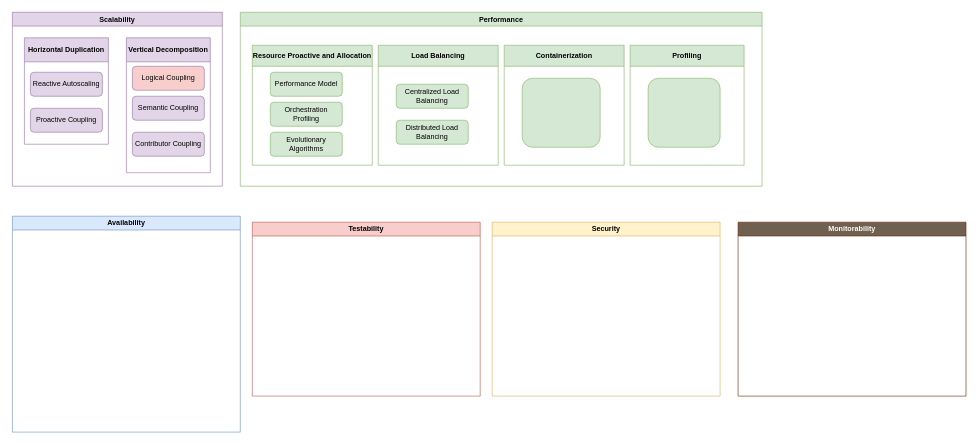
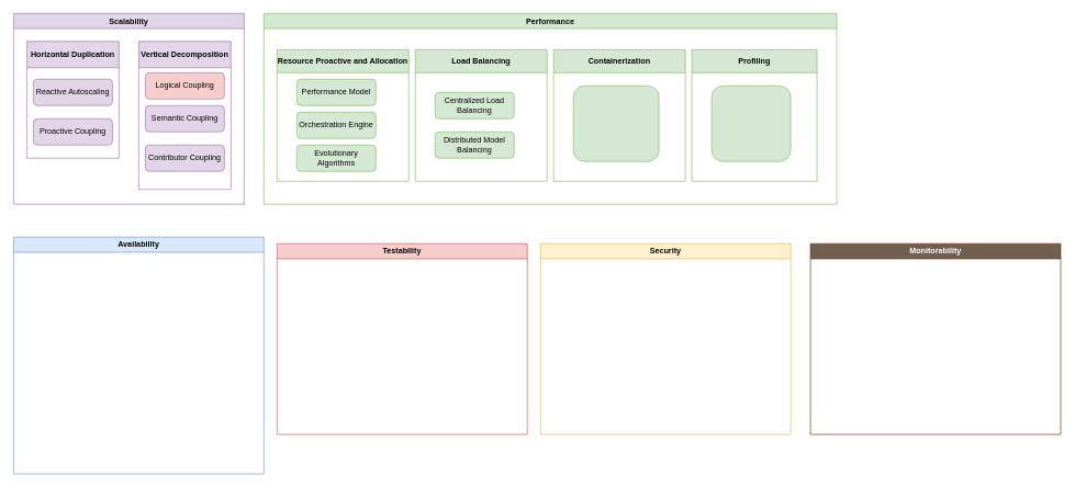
  <mxCell id="0" />
  <mxCell id="1" parent="0" />
  <mxCell id="2" value="&lt;div&gt;Scalability&lt;/div&gt;" style="swimlane;whiteSpace=wrap;html=1;fillColor=#e1d5e7;strokeColor=#9673a6;" vertex="1" parent="1"><mxGeometry x="20" y="20" width="350" height="290" as="geometry" /></mxCell>
  <mxCell id="3" value="&lt;div&gt;Horizontal Duplication&lt;/div&gt;" style="swimlane;whiteSpace=wrap;html=1;startSize=40;fillColor=#e1d5e7;strokeColor=#9673a6;" vertex="1" parent="2"><mxGeometry x="20" y="42.5" width="140" height="177.5" as="geometry" /></mxCell>
  <mxCell id="4" value="Reactive Autoscaling" style="rounded=1;whiteSpace=wrap;html=1;fillColor=#e1d5e7;strokeColor=#9673a6;" vertex="1" parent="3"><mxGeometry x="10" y="57.5" width="120" height="40" as="geometry" /></mxCell>
  <mxCell id="5" value="Proactive Coupling" style="rounded=1;whiteSpace=wrap;html=1;fillColor=#e1d5e7;strokeColor=#9673a6;" vertex="1" parent="3"><mxGeometry x="10" y="117.5" width="120" height="40" as="geometry" /></mxCell>
  <mxCell id="6" value="&lt;div&gt;Vertical Decomposition&lt;/div&gt;" style="swimlane;whiteSpace=wrap;html=1;startSize=40;fillColor=#e1d5e7;strokeColor=#9673a6;" vertex="1" parent="2"><mxGeometry x="190" y="42.5" width="140" height="225" as="geometry"><mxRectangle x="190" y="42.5" width="170" height="40" as="alternateBounds" /></mxGeometry></mxCell>
  <mxCell id="7" value="&lt;div&gt;Logical Coupling&lt;br&gt;&lt;/div&gt;" style="rounded=1;whiteSpace=wrap;html=1;fillColor=#f8cecc;strokeColor=#9673a6;" vertex="1" parent="6"><mxGeometry x="10" y="47.5" width="120" height="40" as="geometry" /></mxCell>
  <mxCell id="8" value="Semantic Coupling" style="rounded=1;whiteSpace=wrap;html=1;fillColor=#e1d5e7;strokeColor=#9673a6;" vertex="1" parent="6"><mxGeometry x="10" y="97.5" width="120" height="40" as="geometry" /></mxCell>
  <mxCell id="9" value="Contributor Coupling" style="rounded=1;whiteSpace=wrap;html=1;fillColor=#e1d5e7;strokeColor=#9673a6;" vertex="1" parent="6"><mxGeometry x="10" y="157.5" width="120" height="40" as="geometry" /></mxCell>
  <mxCell id="10" value="Performance" style="swimlane;whiteSpace=wrap;html=1;fillColor=#d5e8d4;strokeColor=#82b366;" vertex="1" parent="1"><mxGeometry x="400" y="20" width="870" height="290" as="geometry" /></mxCell>
  <mxCell id="11" value="Resource Proactive and Allocation" style="swimlane;whiteSpace=wrap;html=1;startSize=35;fillColor=#d5e8d4;strokeColor=#82b366;" vertex="1" parent="10"><mxGeometry x="20" y="55" width="200" height="200" as="geometry" /></mxCell>
  <mxCell id="12" value="Performance Model" style="rounded=1;whiteSpace=wrap;html=1;fillColor=#d5e8d4;strokeColor=#82b366;" vertex="1" parent="11"><mxGeometry x="30" y="45" width="120" height="40" as="geometry" /></mxCell>
- <mxCell id="13" value="Orchestration Profiling" style="rounded=1;whiteSpace=wrap;html=1;fillColor=#d5e8d4;strokeColor=#82b366;" vertex="1" parent="11"><mxGeometry x="30" y="95" width="120" height="40" as="geometry" /></mxCell>
+ <mxCell id="13" value="Orchestration Engine" style="rounded=1;whiteSpace=wrap;html=1;fillColor=#d5e8d4;strokeColor=#82b366;" vertex="1" parent="11"><mxGeometry x="30" y="95" width="120" height="40" as="geometry" /></mxCell>
  <mxCell id="14" value="Evolutionary Algorithms" style="rounded=1;whiteSpace=wrap;html=1;fillColor=#d5e8d4;strokeColor=#82b366;" vertex="1" parent="11"><mxGeometry x="30" y="145" width="120" height="40" as="geometry" /></mxCell>
  <mxCell id="15" value="Load Balancing" style="swimlane;whiteSpace=wrap;html=1;startSize=35;fillColor=#d5e8d4;strokeColor=#82b366;" vertex="1" parent="10"><mxGeometry x="230" y="55" width="200" height="200" as="geometry" /></mxCell>
  <mxCell id="16" value="Centralized Load Balancing" style="rounded=1;whiteSpace=wrap;html=1;fillColor=#d5e8d4;strokeColor=#82b366;" vertex="1" parent="15"><mxGeometry x="30" y="65" width="120" height="40" as="geometry" /></mxCell>
- <mxCell id="17" value="Distributed Load Balancing" style="rounded=1;whiteSpace=wrap;html=1;fillColor=#d5e8d4;strokeColor=#82b366;" vertex="1" parent="15"><mxGeometry x="30" y="125" width="120" height="40" as="geometry" /></mxCell>
+ <mxCell id="17" value="Distributed Model Balancing" style="rounded=1;whiteSpace=wrap;html=1;fillColor=#d5e8d4;strokeColor=#82b366;" vertex="1" parent="15"><mxGeometry x="30" y="125" width="120" height="40" as="geometry" /></mxCell>
  <mxCell id="18" value="Containerization" style="swimlane;whiteSpace=wrap;html=1;startSize=35;fillColor=#d5e8d4;strokeColor=#82b366;" vertex="1" parent="10"><mxGeometry x="440" y="55" width="200" height="200" as="geometry" /></mxCell>
  <mxCell id="19" value="" style="rounded=1;whiteSpace=wrap;html=1;fillColor=#d5e8d4;strokeColor=#82b366;" vertex="1" parent="18"><mxGeometry x="30" y="55" width="130" height="115" as="geometry" /></mxCell>
  <mxCell id="20" value="Profiling" style="swimlane;whiteSpace=wrap;html=1;startSize=35;fillColor=#d5e8d4;strokeColor=#82b366;" vertex="1" parent="10"><mxGeometry x="650" y="55" width="190" height="200" as="geometry" /></mxCell>
  <mxCell id="21" value="" style="rounded=1;whiteSpace=wrap;html=1;fillColor=#d5e8d4;strokeColor=#82b366;" vertex="1" parent="20"><mxGeometry x="30" y="55" width="120" height="115" as="geometry" /></mxCell>
  <mxCell id="22" value="Availability" style="swimlane;whiteSpace=wrap;html=1;fillColor=#dae8fc;strokeColor=#6c8ebf;" vertex="1" parent="1"><mxGeometry x="20" y="360" width="380" height="360" as="geometry" /></mxCell>
  <mxCell id="23" value="Monitorability" style="swimlane;whiteSpace=wrap;html=1;fillColor=#706050;strokeColor=#6D1F00;fontColor=#ffffff;" vertex="1" parent="1"><mxGeometry x="1230" y="370" width="380" height="290" as="geometry" /></mxCell>
  <mxCell id="24" value="Testability" style="swimlane;whiteSpace=wrap;html=1;fillColor=#f8cecc;strokeColor=#b85450;" vertex="1" parent="1"><mxGeometry x="420" y="370" width="380" height="290" as="geometry" /></mxCell>
  <mxCell id="25" value="Security" style="swimlane;whiteSpace=wrap;html=1;fillColor=#fff2cc;strokeColor=#d6b656;" vertex="1" parent="1"><mxGeometry x="820" y="370" width="380" height="290" as="geometry" /></mxCell>
